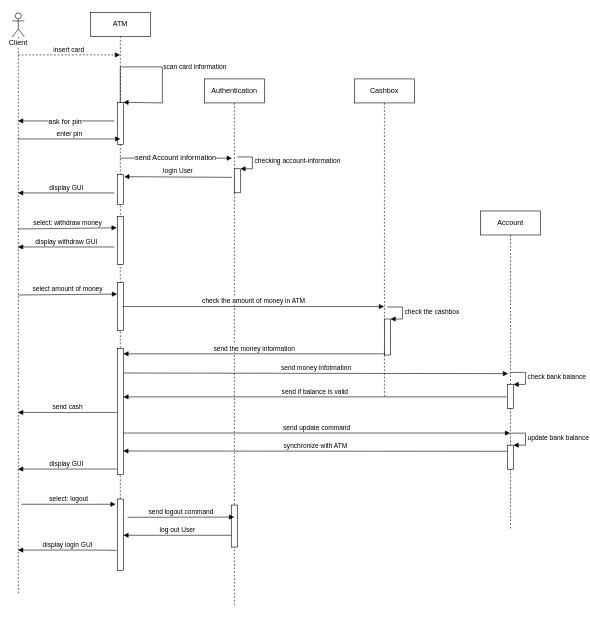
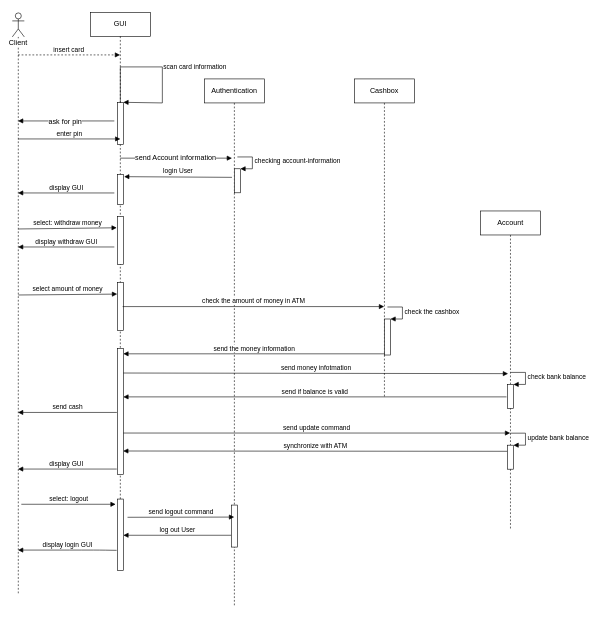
  <mxCell id="0" />
  <mxCell id="1" parent="0" />
- <mxCell id="2" value="ATM" style="shape=umlLifeline;perimeter=lifelinePerimeter;whiteSpace=wrap;html=1;container=1;collapsible=0;recursiveResize=0;outlineConnect=0;" parent="1" vertex="1"><mxGeometry x="150" y="20" width="100" height="870" as="geometry" /></mxCell>
+ <mxCell id="2" value="GUI" style="shape=umlLifeline;perimeter=lifelinePerimeter;whiteSpace=wrap;html=1;container=1;collapsible=0;recursiveResize=0;outlineConnect=0;" parent="1" vertex="1"><mxGeometry x="150" y="20" width="100" height="870" as="geometry" /></mxCell>
  <mxCell id="3" value="" style="html=1;points=[];perimeter=orthogonalPerimeter;" parent="2" vertex="1"><mxGeometry x="45" y="150" width="10" height="70" as="geometry" /></mxCell>
  <mxCell id="4" value="" style="html=1;points=[];perimeter=orthogonalPerimeter;" parent="2" vertex="1"><mxGeometry x="45" y="270" width="10" height="50" as="geometry" /></mxCell>
  <mxCell id="5" value="" style="html=1;points=[];perimeter=orthogonalPerimeter;" parent="2" vertex="1"><mxGeometry x="45" y="340" width="10" height="80" as="geometry" /></mxCell>
  <mxCell id="6" value="" style="html=1;points=[];perimeter=orthogonalPerimeter;" parent="2" vertex="1"><mxGeometry x="45" y="450" width="10" height="80" as="geometry" /></mxCell>
  <mxCell id="7" value="" style="html=1;points=[];perimeter=orthogonalPerimeter;" parent="2" vertex="1"><mxGeometry x="45" y="560" width="10" height="210" as="geometry" /></mxCell>
  <mxCell id="8" value="Client" style="shape=umlLifeline;participant=umlActor;perimeter=lifelinePerimeter;whiteSpace=wrap;html=1;container=1;collapsible=0;recursiveResize=0;verticalAlign=top;spacingTop=36;labelBackgroundColor=#ffffff;outlineConnect=0;size=40;" parent="1" vertex="1"><mxGeometry x="20" y="21" width="20" height="970" as="geometry" /></mxCell>
  <mxCell id="9" value="scan card information" style="edgeStyle=orthogonalEdgeStyle;html=1;align=left;spacingLeft=2;endArrow=block;rounded=0;entryX=1;entryY=0;" parent="1" target="3" edge="1"><mxGeometry relative="1" as="geometry"><mxPoint x="200" y="171" as="sourcePoint" /><Array as="points"><mxPoint x="200" y="111" /><mxPoint x="270" y="111" /><mxPoint x="270" y="171" /></Array></mxGeometry></mxCell>
  <mxCell id="10" value="insert card" style="html=1;verticalAlign=bottom;endArrow=block;dashed=1;" parent="1" source="8" target="2" edge="1"><mxGeometry width="80" relative="1" as="geometry"><mxPoint x="50" y="171" as="sourcePoint" /><mxPoint x="100" y="441" as="targetPoint" /><Array as="points"><mxPoint x="160" y="91" /></Array><mxPoint as="offset" /></mxGeometry></mxCell>
  <mxCell id="11" value="" style="html=1;verticalAlign=bottom;endArrow=block;" parent="1" target="8" edge="1"><mxGeometry width="80" relative="1" as="geometry"><mxPoint x="190" y="201" as="sourcePoint" /><mxPoint x="100" y="441" as="targetPoint" /></mxGeometry></mxCell>
  <mxCell id="12" value="ask for pin" style="text;html=1;align=center;verticalAlign=middle;resizable=0;points=[];;labelBackgroundColor=#ffffff;" parent="11" vertex="1" connectable="0"><mxGeometry x="0.034" y="1" relative="1" as="geometry"><mxPoint as="offset" /></mxGeometry></mxCell>
  <mxCell id="13" value="enter pin" style="html=1;verticalAlign=bottom;endArrow=block;" parent="1" source="8" edge="1"><mxGeometry width="80" relative="1" as="geometry"><mxPoint x="20" y="441" as="sourcePoint" /><mxPoint x="200" y="231" as="targetPoint" /></mxGeometry></mxCell>
  <mxCell id="14" value="&lt;span style=&quot;white-space: nowrap&quot;&gt;Authentication&lt;/span&gt;" style="shape=umlLifeline;perimeter=lifelinePerimeter;whiteSpace=wrap;html=1;container=1;collapsible=0;recursiveResize=0;outlineConnect=0;" parent="1" vertex="1"><mxGeometry x="340" y="131" width="100" height="880" as="geometry" /></mxCell>
  <mxCell id="15" value="" style="html=1;points=[];perimeter=orthogonalPerimeter;" parent="14" vertex="1"><mxGeometry x="50" y="149.72" width="10" height="40" as="geometry" /></mxCell>
  <mxCell id="16" value="checking account-information" style="edgeStyle=orthogonalEdgeStyle;html=1;align=left;spacingLeft=2;endArrow=block;rounded=0;entryX=1;entryY=0;" parent="14" target="15" edge="1"><mxGeometry relative="1" as="geometry"><mxPoint x="55" y="130" as="sourcePoint" /><Array as="points"><mxPoint x="80" y="129.72" /></Array></mxGeometry></mxCell>
  <mxCell id="17" value="" style="html=1;points=[];perimeter=orthogonalPerimeter;" parent="14" vertex="1"><mxGeometry x="45" y="710" width="10" height="70" as="geometry" /></mxCell>
  <mxCell id="18" value="" style="html=1;verticalAlign=bottom;endArrow=block;entryX=0.1;entryY=0.15;entryDx=0;entryDy=0;entryPerimeter=0;" parent="1" source="2" edge="1"><mxGeometry width="80" relative="1" as="geometry"><mxPoint x="20" y="451" as="sourcePoint" /><mxPoint x="386" y="263" as="targetPoint" /></mxGeometry></mxCell>
  <mxCell id="19" value="send Account information" style="text;html=1;align=center;verticalAlign=middle;resizable=0;points=[];;labelBackgroundColor=#ffffff;" parent="18" vertex="1" connectable="0"><mxGeometry x="0.121" y="1" relative="1" as="geometry"><mxPoint x="-13.5" as="offset" /></mxGeometry></mxCell>
  <mxCell id="20" value="login User" style="html=1;verticalAlign=bottom;endArrow=block;entryX=1.133;entryY=0.077;entryDx=0;entryDy=0;entryPerimeter=0;" parent="1" target="4" edge="1"><mxGeometry width="80" relative="1" as="geometry"><mxPoint x="386" y="295" as="sourcePoint" /><mxPoint x="210" y="297" as="targetPoint" /></mxGeometry></mxCell>
  <mxCell id="21" value="display GUI" style="html=1;verticalAlign=bottom;endArrow=block;" parent="1" target="8" edge="1"><mxGeometry width="80" relative="1" as="geometry"><mxPoint x="190" y="321" as="sourcePoint" /><mxPoint x="200" y="321" as="targetPoint" /></mxGeometry></mxCell>
  <mxCell id="22" value="select: withdraw money" style="html=1;verticalAlign=bottom;endArrow=block;" parent="1" edge="1"><mxGeometry width="80" relative="1" as="geometry"><mxPoint x="30" y="381" as="sourcePoint" /><mxPoint x="194" y="379" as="targetPoint" /></mxGeometry></mxCell>
  <mxCell id="23" value="display withdraw GUI" style="html=1;verticalAlign=bottom;endArrow=block;" parent="1" target="8" edge="1"><mxGeometry width="80" relative="1" as="geometry"><mxPoint x="190" y="411" as="sourcePoint" /><mxPoint x="190" y="411" as="targetPoint" /></mxGeometry></mxCell>
  <mxCell id="24" value="select amount of money" style="html=1;verticalAlign=bottom;endArrow=block;entryX=-0.033;entryY=0.244;entryDx=0;entryDy=0;entryPerimeter=0;" parent="1" target="6" edge="1"><mxGeometry width="80" relative="1" as="geometry"><mxPoint x="30" y="491" as="sourcePoint" /><mxPoint x="110" y="491" as="targetPoint" /></mxGeometry></mxCell>
  <mxCell id="25" value="Cashbox" style="shape=umlLifeline;perimeter=lifelinePerimeter;whiteSpace=wrap;html=1;container=1;collapsible=0;recursiveResize=0;outlineConnect=0;" parent="1" vertex="1"><mxGeometry x="590" y="131" width="100" height="530" as="geometry" /></mxCell>
  <mxCell id="26" value="" style="html=1;points=[];perimeter=orthogonalPerimeter;" parent="25" vertex="1"><mxGeometry x="50" y="400" width="10" height="60" as="geometry" /></mxCell>
  <mxCell id="27" value="check the cashbox&amp;nbsp;" style="edgeStyle=orthogonalEdgeStyle;html=1;align=left;spacingLeft=2;endArrow=block;rounded=0;entryX=1;entryY=0;" parent="25" target="26" edge="1"><mxGeometry relative="1" as="geometry"><mxPoint x="55" y="380" as="sourcePoint" /><Array as="points"><mxPoint x="80" y="380" /></Array></mxGeometry></mxCell>
  <mxCell id="28" value="check the amount of money in ATM" style="html=1;verticalAlign=bottom;endArrow=block;exitX=0.883;exitY=0.504;exitDx=0;exitDy=0;exitPerimeter=0;" parent="1" source="6" target="25" edge="1"><mxGeometry width="80" relative="1" as="geometry"><mxPoint x="200" y="511" as="sourcePoint" /><mxPoint x="280" y="511" as="targetPoint" /></mxGeometry></mxCell>
  <mxCell id="29" value="send the money information" style="html=1;verticalAlign=bottom;endArrow=block;exitX=0.05;exitY=0.967;exitDx=0;exitDy=0;exitPerimeter=0;" parent="1" source="26" target="7" edge="1"><mxGeometry width="80" relative="1" as="geometry"><mxPoint x="300" y="581" as="sourcePoint" /><mxPoint x="220" y="589" as="targetPoint" /></mxGeometry></mxCell>
  <mxCell id="30" value="send cash" style="html=1;verticalAlign=bottom;endArrow=block;exitX=-0.079;exitY=0.508;exitDx=0;exitDy=0;exitPerimeter=0;" parent="1" target="8" edge="1" source="7"><mxGeometry width="80" relative="1" as="geometry"><mxPoint x="190" y="641" as="sourcePoint" /><mxPoint x="190" y="591" as="targetPoint" /></mxGeometry></mxCell>
  <mxCell id="31" value="display GUI" style="html=1;verticalAlign=bottom;endArrow=block;" parent="1" target="8" edge="1"><mxGeometry x="0.02" width="80" relative="1" as="geometry"><mxPoint x="194" y="781" as="sourcePoint" /><mxPoint x="30" y="761" as="targetPoint" /><Array as="points" /><mxPoint as="offset" /></mxGeometry></mxCell>
  <mxCell id="32" value="Account" style="shape=umlLifeline;perimeter=lifelinePerimeter;whiteSpace=wrap;html=1;container=1;collapsible=0;recursiveResize=0;outlineConnect=0;" vertex="1" parent="1"><mxGeometry x="800" y="351" width="100" height="530" as="geometry" /></mxCell>
  <mxCell id="33" value="" style="html=1;points=[];perimeter=orthogonalPerimeter;" vertex="1" parent="32"><mxGeometry x="45" y="289" width="10" height="40" as="geometry" /></mxCell>
  <mxCell id="34" value="check bank balance&amp;nbsp;" style="edgeStyle=orthogonalEdgeStyle;html=1;align=left;spacingLeft=2;endArrow=block;rounded=0;entryX=1;entryY=0;" edge="1" target="33" parent="32"><mxGeometry relative="1" as="geometry"><mxPoint x="50" y="269" as="sourcePoint" /><Array as="points"><mxPoint x="75" y="269" /></Array></mxGeometry></mxCell>
  <mxCell id="35" value="" style="html=1;points=[];perimeter=orthogonalPerimeter;" vertex="1" parent="32"><mxGeometry x="45" y="390.24" width="10" height="40" as="geometry" /></mxCell>
  <mxCell id="36" value="update bank balance" style="edgeStyle=orthogonalEdgeStyle;html=1;align=left;spacingLeft=2;endArrow=block;rounded=0;entryX=1;entryY=0;" edge="1" target="35" parent="32"><mxGeometry relative="1" as="geometry"><mxPoint x="50" y="370.24" as="sourcePoint" /><Array as="points"><mxPoint x="75" y="370.24" /></Array></mxGeometry></mxCell>
  <mxCell id="37" value="send money infotmation" style="html=1;verticalAlign=bottom;endArrow=block;entryX=0.1;entryY=0.138;entryDx=0;entryDy=0;entryPerimeter=0;" edge="1" parent="1"><mxGeometry width="80" relative="1" as="geometry"><mxPoint x="205" y="621" as="sourcePoint" /><mxPoint x="846" y="622.04" as="targetPoint" /></mxGeometry></mxCell>
  <mxCell id="38" value="send if balance is valid" style="html=1;verticalAlign=bottom;endArrow=block;exitX=-0.161;exitY=0.519;exitDx=0;exitDy=0;exitPerimeter=0;" edge="1" parent="1" source="33" target="7"><mxGeometry width="80" relative="1" as="geometry"><mxPoint x="844" y="656" as="sourcePoint" /><mxPoint x="180" y="891" as="targetPoint" /><Array as="points" /></mxGeometry></mxCell>
  <mxCell id="39" value="send update command" style="html=1;verticalAlign=bottom;endArrow=block;" edge="1" parent="1" target="32"><mxGeometry width="80" relative="1" as="geometry"><mxPoint x="205" y="721" as="sourcePoint" /><mxPoint x="830" y="691" as="targetPoint" /></mxGeometry></mxCell>
  <mxCell id="40" value="" style="html=1;points=[];perimeter=orthogonalPerimeter;" parent="1" vertex="1"><mxGeometry x="195" y="831" width="10" height="119" as="geometry" /></mxCell>
  <mxCell id="41" value="send logout command" style="html=1;verticalAlign=bottom;endArrow=block;entryX=-0.033;entryY=0.233;entryDx=0;entryDy=0;entryPerimeter=0;" parent="1" edge="1"><mxGeometry width="80" relative="1" as="geometry"><mxPoint x="212" y="861.36" as="sourcePoint" /><mxPoint x="389.67" y="861" as="targetPoint" /></mxGeometry></mxCell>
  <mxCell id="42" value="log out User" style="html=1;verticalAlign=bottom;endArrow=block;exitX=-0.033;exitY=0.719;exitDx=0;exitDy=0;exitPerimeter=0;" parent="1" source="17" target="40" edge="1"><mxGeometry width="80" relative="1" as="geometry"><mxPoint x="305" y="841" as="sourcePoint" /><mxPoint x="385" y="841" as="targetPoint" /></mxGeometry></mxCell>
  <mxCell id="43" value="display login GUI" style="html=1;verticalAlign=bottom;endArrow=block;exitX=-0.117;exitY=0.718;exitDx=0;exitDy=0;exitPerimeter=0;" parent="1" target="8" edge="1" source="40"><mxGeometry width="80" relative="1" as="geometry"><mxPoint x="195" y="871" as="sourcePoint" /><mxPoint x="40" y="916" as="targetPoint" /><Array as="points"><mxPoint x="165" y="916" /><mxPoint x="125" y="916" /></Array></mxGeometry></mxCell>
  <mxCell id="44" value="select: logout" style="html=1;verticalAlign=bottom;endArrow=block;entryX=-0.283;entryY=0.073;entryDx=0;entryDy=0;entryPerimeter=0;" parent="1" target="40" edge="1"><mxGeometry width="80" relative="1" as="geometry"><mxPoint x="35.024" y="839.687" as="sourcePoint" /><mxPoint x="195" y="791" as="targetPoint" /></mxGeometry></mxCell>
  <mxCell id="45" value="synchronize with ATM" style="html=1;verticalAlign=bottom;endArrow=block;exitX=-0.045;exitY=0.255;exitDx=0;exitDy=0;exitPerimeter=0;entryX=0.974;entryY=0.814;entryDx=0;entryDy=0;entryPerimeter=0;" edge="1" parent="1" source="35" target="7"><mxGeometry width="80" relative="1" as="geometry"><mxPoint x="580" y="801" as="sourcePoint" /><mxPoint x="660" y="801" as="targetPoint" /></mxGeometry></mxCell>
